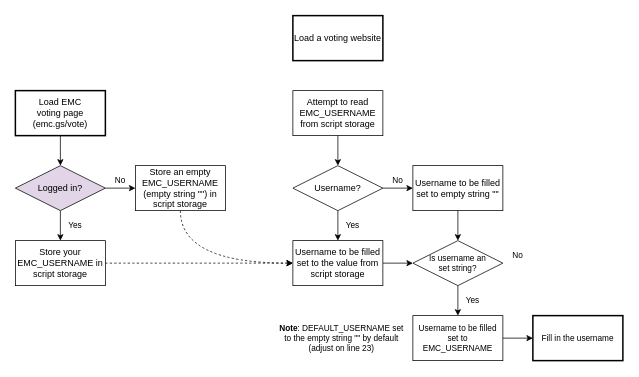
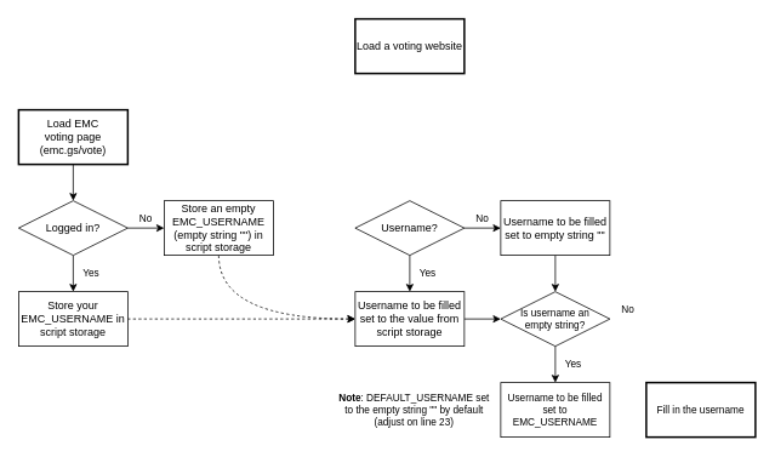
  <mxCell id="0" />
  <mxCell id="1" parent="0" />
  <mxCell id="2" value="&lt;div&gt;Load EMC&lt;/div&gt;&lt;div&gt;voting page&lt;/div&gt;" style="rounded=0;whiteSpace=wrap;html=1;" vertex="1" parent="1"><mxGeometry x="20" y="120" width="120" height="60" as="geometry" /></mxCell>
  <mxCell id="3" style="edgeStyle=orthogonalEdgeStyle;rounded=0;orthogonalLoop=1;jettySize=auto;html=1;exitX=0.5;exitY=1;exitDx=0;exitDy=0;entryX=0.5;entryY=0;entryDx=0;entryDy=0;" edge="1" parent="1" source="4" target="7"><mxGeometry relative="1" as="geometry" /></mxCell>
  <mxCell id="4" value="&lt;div&gt;Load EMC&lt;/div&gt;&lt;div&gt;voting page&lt;/div&gt;&lt;div&gt;(emc.gs/vote)&lt;br&gt;&lt;/div&gt;" style="rounded=0;whiteSpace=wrap;html=1;strokeWidth=2;" vertex="1" parent="1"><mxGeometry x="20" y="120" width="120" height="60" as="geometry" /></mxCell>
  <mxCell id="5" style="edgeStyle=orthogonalEdgeStyle;rounded=0;orthogonalLoop=1;jettySize=auto;html=1;exitX=0.5;exitY=1;exitDx=0;exitDy=0;entryX=0.5;entryY=0;entryDx=0;entryDy=0;" edge="1" parent="1" source="7" target="9"><mxGeometry relative="1" as="geometry" /></mxCell>
  <mxCell id="6" value="" style="edgeStyle=orthogonalEdgeStyle;rounded=0;orthogonalLoop=1;jettySize=auto;html=1;" edge="1" parent="1" source="7" target="11"><mxGeometry relative="1" as="geometry" /></mxCell>
- <mxCell id="7" value="Logged in?" style="rhombus;whiteSpace=wrap;html=1;fillColor=#e1d5e7;" vertex="1" parent="1"><mxGeometry x="20" y="220" width="120" height="60" as="geometry" /></mxCell>
+ <mxCell id="7" value="Logged in?" style="rhombus;whiteSpace=wrap;html=1;" vertex="1" parent="1"><mxGeometry x="20" y="220" width="120" height="60" as="geometry" /></mxCell>
  <mxCell id="8" style="edgeStyle=orthogonalEdgeStyle;curved=1;orthogonalLoop=1;jettySize=auto;html=1;exitX=1;exitY=0.5;exitDx=0;exitDy=0;entryX=0;entryY=0.5;entryDx=0;entryDy=0;dashed=1;fontSize=11;" edge="1" parent="1" source="9" target="19"><mxGeometry relative="1" as="geometry" /></mxCell>
  <mxCell id="9" value="Store your EMC_USERNAME in script storage" style="whiteSpace=wrap;html=1;" vertex="1" parent="1"><mxGeometry x="20" y="320" width="120" height="60" as="geometry" /></mxCell>
  <mxCell id="10" style="edgeStyle=orthogonalEdgeStyle;orthogonalLoop=1;jettySize=auto;html=1;exitX=0.5;exitY=1;exitDx=0;exitDy=0;entryX=0;entryY=0.5;entryDx=0;entryDy=0;fontSize=11;curved=1;dashed=1;" edge="1" parent="1" source="11" target="19"><mxGeometry relative="1" as="geometry" /></mxCell>
  <mxCell id="11" value="Store an empty EMC_USERNAME (empty string &quot;&quot;) in script storage" style="whiteSpace=wrap;html=1;" vertex="1" parent="1"><mxGeometry x="180" y="220" width="120" height="60" as="geometry" /></mxCell>
  <mxCell id="12" value="Load a voting website" style="rounded=0;whiteSpace=wrap;html=1;strokeWidth=2;" vertex="1" parent="1"><mxGeometry x="390" y="20" width="120" height="60" as="geometry" /></mxCell>
- <mxCell id="13" style="edgeStyle=orthogonalEdgeStyle;rounded=0;orthogonalLoop=1;jettySize=auto;html=1;exitX=0.5;exitY=1;exitDx=0;exitDy=0;entryX=0.5;entryY=0;entryDx=0;entryDy=0;" edge="1" parent="1" source="14" target="17"><mxGeometry relative="1" as="geometry" /></mxCell>
- <mxCell id="14" value="Attempt to read EMC_USERNAME from script storage" style="rounded=0;whiteSpace=wrap;html=1;" vertex="1" parent="1"><mxGeometry x="390" y="120" width="120" height="60" as="geometry" /></mxCell>
  <mxCell id="15" value="" style="edgeStyle=orthogonalEdgeStyle;rounded=0;orthogonalLoop=1;jettySize=auto;html=1;" edge="1" parent="1" source="17" target="19"><mxGeometry relative="1" as="geometry" /></mxCell>
  <mxCell id="16" value="" style="edgeStyle=orthogonalEdgeStyle;rounded=0;orthogonalLoop=1;jettySize=auto;html=1;" edge="1" parent="1" source="17" target="21"><mxGeometry relative="1" as="geometry" /></mxCell>
  <mxCell id="17" value="Username?" style="rhombus;whiteSpace=wrap;html=1;" vertex="1" parent="1"><mxGeometry x="390" y="220" width="120" height="60" as="geometry" /></mxCell>
  <mxCell id="18" style="edgeStyle=orthogonalEdgeStyle;rounded=0;orthogonalLoop=1;jettySize=auto;html=1;exitX=1;exitY=0.5;exitDx=0;exitDy=0;entryX=0;entryY=0.5;entryDx=0;entryDy=0;" edge="1" parent="1" source="19" target="23"><mxGeometry relative="1" as="geometry" /></mxCell>
  <mxCell id="19" value="Username to be filled set to the value from script storage" style="whiteSpace=wrap;html=1;" vertex="1" parent="1"><mxGeometry x="390" y="320" width="120" height="60" as="geometry" /></mxCell>
  <mxCell id="20" style="edgeStyle=orthogonalEdgeStyle;rounded=0;orthogonalLoop=1;jettySize=auto;html=1;exitX=0.5;exitY=1;exitDx=0;exitDy=0;entryX=0.5;entryY=0;entryDx=0;entryDy=0;" edge="1" parent="1" source="21" target="23"><mxGeometry relative="1" as="geometry" /></mxCell>
  <mxCell id="21" value="Username to be filled set to empty string &quot;&quot;" style="whiteSpace=wrap;html=1;" vertex="1" parent="1"><mxGeometry x="550" y="220" width="120" height="60" as="geometry" /></mxCell>
  <mxCell id="22" value="" style="edgeStyle=orthogonalEdgeStyle;rounded=0;orthogonalLoop=1;jettySize=auto;html=1;fontSize=11;" edge="1" parent="1" source="23" target="25"><mxGeometry relative="1" as="geometry" /></mxCell>
- <mxCell id="23" value="&lt;div style=&quot;font-size: 11px&quot;&gt;Is username an&lt;/div&gt;&lt;div style=&quot;font-size: 11px&quot;&gt;set string?&lt;/div&gt;" style="rhombus;whiteSpace=wrap;html=1;fontSize=11;" vertex="1" parent="1"><mxGeometry x="550" y="320" width="120" height="60" as="geometry" /></mxCell>
- <mxCell id="24" style="edgeStyle=orthogonalEdgeStyle;rounded=0;orthogonalLoop=1;jettySize=auto;html=1;exitX=1;exitY=0.5;exitDx=0;exitDy=0;entryX=0;entryY=0.5;entryDx=0;entryDy=0;fontSize=11;" edge="1" parent="1" source="25" target="26"><mxGeometry relative="1" as="geometry" /></mxCell>
+ <mxCell id="23" value="&lt;div style=&quot;font-size: 11px&quot;&gt;Is username an&lt;/div&gt;&lt;div style=&quot;font-size: 11px&quot;&gt;empty string?&lt;/div&gt;" style="rhombus;whiteSpace=wrap;html=1;fontSize=11;" vertex="1" parent="1"><mxGeometry x="550" y="320" width="120" height="60" as="geometry" /></mxCell>
  <mxCell id="25" value="Username to be filled set to EMC_USERNAME" style="whiteSpace=wrap;html=1;fontSize=11;" vertex="1" parent="1"><mxGeometry x="550" y="420" width="120" height="60" as="geometry" /></mxCell>
  <mxCell id="26" value="Fill in the username" style="rounded=0;whiteSpace=wrap;html=1;fontSize=11;strokeWidth=2;" vertex="1" parent="1"><mxGeometry x="710" y="420" width="120" height="60" as="geometry" /></mxCell>
  <mxCell id="27" value="Yes" style="text;html=1;strokeColor=none;fillColor=none;align=center;verticalAlign=middle;whiteSpace=wrap;rounded=0;fontSize=11;" vertex="1" parent="1"><mxGeometry x="80" y="290" width="40" height="20" as="geometry" /></mxCell>
  <mxCell id="28" value="No" style="text;html=1;strokeColor=none;fillColor=none;align=center;verticalAlign=middle;whiteSpace=wrap;rounded=0;fontSize=11;" vertex="1" parent="1"><mxGeometry x="140" y="230" width="40" height="20" as="geometry" /></mxCell>
  <mxCell id="29" value="Yes" style="text;html=1;strokeColor=none;fillColor=none;align=center;verticalAlign=middle;whiteSpace=wrap;rounded=0;fontSize=11;" vertex="1" parent="1"><mxGeometry x="450" y="290" width="40" height="20" as="geometry" /></mxCell>
  <mxCell id="30" value="Yes" style="text;html=1;strokeColor=none;fillColor=none;align=center;verticalAlign=middle;whiteSpace=wrap;rounded=0;fontSize=11;" vertex="1" parent="1"><mxGeometry x="610" y="390" width="40" height="20" as="geometry" /></mxCell>
  <mxCell id="31" value="No" style="text;html=1;strokeColor=none;fillColor=none;align=center;verticalAlign=middle;whiteSpace=wrap;rounded=0;fontSize=11;" vertex="1" parent="1"><mxGeometry x="510" y="230" width="40" height="20" as="geometry" /></mxCell>
  <mxCell id="32" value="No" style="text;html=1;strokeColor=none;fillColor=none;align=center;verticalAlign=middle;whiteSpace=wrap;rounded=0;fontSize=11;" vertex="1" parent="1"><mxGeometry x="670" y="330" width="40" height="20" as="geometry" /></mxCell>
  <mxCell id="33" value="&lt;b&gt;Note&lt;/b&gt;: DEFAULT_USERNAME set to the empty string &quot;&quot; by default (adjust on line 23)" style="text;html=1;strokeColor=none;fillColor=none;align=center;verticalAlign=middle;whiteSpace=wrap;rounded=0;fontSize=11;" vertex="1" parent="1"><mxGeometry x="370" y="425" width="170" height="50" as="geometry" /></mxCell>
